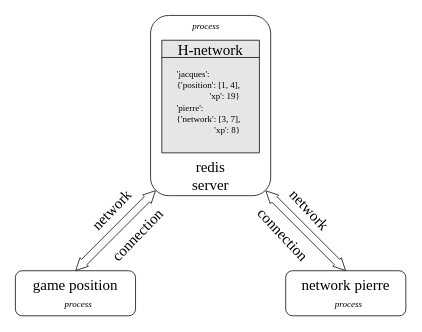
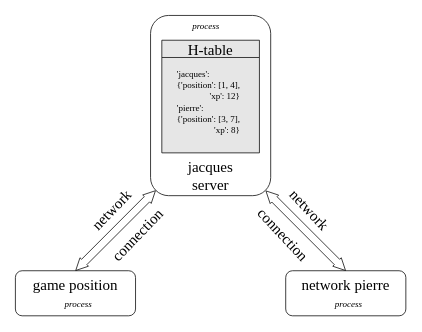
  <mxCell id="0" />
  <mxCell id="1" parent="0" />
  <mxCell id="2" value="&lt;font face=&quot;Lucida Console&quot;&gt;network &lt;br&gt;&lt;br&gt;connection&lt;/font&gt;" style="text;html=1;strokeColor=none;fillColor=none;align=center;verticalAlign=middle;whiteSpace=wrap;rounded=0;fontSize=20;rotation=314;" parent="1" vertex="1"><mxGeometry x="60" y="260" width="210" height="70" as="geometry" /></mxCell>
  <mxCell id="3" value="&lt;font face=&quot;Lucida Console&quot;&gt;network &lt;br&gt;&lt;br&gt;connection&lt;/font&gt;" style="text;html=1;strokeColor=none;fillColor=none;align=center;verticalAlign=middle;whiteSpace=wrap;rounded=0;fontSize=20;rotation=47;" parent="1" vertex="1"><mxGeometry x="289.998" y="259.996" width="210" height="70" as="geometry" /></mxCell>
- <mxCell id="4" value="&lt;font style=&quot;font-size: 20px&quot;&gt;redis&lt;br&gt;server&lt;/font&gt;" style="rounded=1;whiteSpace=wrap;html=1;fillColor=none;fontFamily=Verdana;align=center;verticalAlign=bottom;" parent="1" vertex="1"><mxGeometry x="200" y="20" width="160" height="240" as="geometry" /></mxCell>
+ <mxCell id="4" value="&lt;font style=&quot;font-size: 20px&quot;&gt;jacques&lt;br&gt;server&lt;/font&gt;" style="rounded=1;whiteSpace=wrap;html=1;fillColor=none;fontFamily=Verdana;align=center;verticalAlign=bottom;" parent="1" vertex="1"><mxGeometry x="200" y="20" width="160" height="240" as="geometry" /></mxCell>
  <mxCell id="5" value="&lt;span style=&quot;font-size: 20px&quot;&gt;game position&lt;/span&gt;" style="rounded=1;whiteSpace=wrap;html=1;fillColor=none;fontFamily=Verdana;verticalAlign=top;" parent="1" vertex="1"><mxGeometry x="20" y="360" width="160" height="60" as="geometry" /></mxCell>
  <mxCell id="6" value="&lt;span style=&quot;font-size: 20px&quot;&gt;network pierre&lt;/span&gt;" style="rounded=1;whiteSpace=wrap;html=1;fillColor=none;fontFamily=Verdana;verticalAlign=top;" parent="1" vertex="1"><mxGeometry x="380" y="360" width="160" height="60" as="geometry" /></mxCell>
  <mxCell id="7" value="" style="shape=flexArrow;endArrow=classic;startArrow=classic;html=1;fontSize=20;entryX=0.043;entryY=0.971;entryDx=0;entryDy=0;exitX=0.5;exitY=0;exitDx=0;exitDy=0;startSize=5;endSize=5;startWidth=5;endWidth=5;strokeWidth=1;fontFamily=Verdana;entryPerimeter=0;" parent="1" source="5" target="4" edge="1"><mxGeometry width="100" height="100" relative="1" as="geometry"><mxPoint x="120" y="360" as="sourcePoint" /><mxPoint x="220" y="260" as="targetPoint" /><Array as="points" /></mxGeometry></mxCell>
  <mxCell id="8" value="" style="shape=flexArrow;endArrow=classic;startArrow=classic;html=1;fontSize=20;entryX=0.5;entryY=0;entryDx=0;entryDy=0;exitX=0.958;exitY=0.972;exitDx=0;exitDy=0;startSize=5;endSize=5;startWidth=5;endWidth=5;strokeWidth=1;fontFamily=Verdana;exitPerimeter=0;" parent="1" source="4" target="6" edge="1"><mxGeometry width="100" height="100" relative="1" as="geometry"><mxPoint x="340.998" y="257.996" as="sourcePoint" /><mxPoint x="471.998" y="349.996" as="targetPoint" /><Array as="points" /></mxGeometry></mxCell>
  <mxCell id="9" value="" style="group;fillColor=#E6E6E6;" parent="1" vertex="1" connectable="0"><mxGeometry x="215" y="53" width="130" height="150" as="geometry" /></mxCell>
- <mxCell id="10" value="H-network" style="swimlane;fontFamily=Verdana;fontSize=20;fillColor=none;fontStyle=0;container=0;" parent="9" vertex="1"><mxGeometry width="130" height="150" as="geometry" /></mxCell>
- <mxCell id="11" value="&lt;div style=&quot;text-align: left&quot;&gt;&lt;span&gt;'jacques':&lt;/span&gt;&lt;/div&gt;&lt;span style=&quot;font-size: 12px&quot;&gt;&lt;div style=&quot;text-align: right&quot;&gt;&lt;span&gt;{'position': [1, 4],&lt;/span&gt;&lt;/div&gt;&lt;/span&gt;&lt;div style=&quot;text-align: right&quot;&gt;&lt;span&gt;&amp;nbsp; 'xp': 19}&lt;/span&gt;&lt;/div&gt;" style="text;html=1;align=center;verticalAlign=middle;resizable=0;points=[];autosize=1;strokeColor=none;fillColor=none;fontSize=12;fontFamily=Verdana;" parent="9" vertex="1"><mxGeometry x="-2.579" y="35.066" width="130" height="50" as="geometry" /></mxCell>
- <mxCell id="12" value="&lt;div style=&quot;text-align: left&quot;&gt;&lt;span&gt;'pierre':&lt;/span&gt;&lt;/div&gt;&lt;span style=&quot;font-size: 12px&quot;&gt;&lt;div style=&quot;text-align: right&quot;&gt;&lt;span&gt;{'network': [3, 7],&lt;/span&gt;&lt;/div&gt;&lt;/span&gt;&lt;div style=&quot;text-align: right&quot;&gt;&lt;span&gt;&amp;nbsp; 'xp': 8}&lt;/span&gt;&lt;/div&gt;" style="text;html=1;align=center;verticalAlign=middle;resizable=0;points=[];autosize=1;strokeColor=none;fillColor=none;fontSize=12;fontFamily=Verdana;" parent="9" vertex="1"><mxGeometry x="-2.579" y="80.066" width="130" height="50" as="geometry" /></mxCell>
+ <mxCell id="10" value="H-table" style="swimlane;fontFamily=Verdana;fontSize=20;fillColor=none;fontStyle=0;container=0;" parent="9" vertex="1"><mxGeometry width="130" height="150" as="geometry" /></mxCell>
+ <mxCell id="11" value="&lt;div style=&quot;text-align: left&quot;&gt;&lt;span&gt;'jacques':&lt;/span&gt;&lt;/div&gt;&lt;span style=&quot;font-size: 12px&quot;&gt;&lt;div style=&quot;text-align: right&quot;&gt;&lt;span&gt;{'position': [1, 4],&lt;/span&gt;&lt;/div&gt;&lt;/span&gt;&lt;div style=&quot;text-align: right&quot;&gt;&lt;span&gt;&amp;nbsp; 'xp': 12}&lt;/span&gt;&lt;/div&gt;" style="text;html=1;align=center;verticalAlign=middle;resizable=0;points=[];autosize=1;strokeColor=none;fillColor=none;fontSize=12;fontFamily=Verdana;" parent="9" vertex="1"><mxGeometry x="-2.579" y="35.066" width="130" height="50" as="geometry" /></mxCell>
+ <mxCell id="12" value="&lt;div style=&quot;text-align: left&quot;&gt;&lt;span&gt;'pierre':&lt;/span&gt;&lt;/div&gt;&lt;span style=&quot;font-size: 12px&quot;&gt;&lt;div style=&quot;text-align: right&quot;&gt;&lt;span&gt;{'position': [3, 7],&lt;/span&gt;&lt;/div&gt;&lt;/span&gt;&lt;div style=&quot;text-align: right&quot;&gt;&lt;span&gt;&amp;nbsp; 'xp': 8}&lt;/span&gt;&lt;/div&gt;" style="text;html=1;align=center;verticalAlign=middle;resizable=0;points=[];autosize=1;strokeColor=none;fillColor=none;fontSize=12;fontFamily=Verdana;" parent="9" vertex="1"><mxGeometry x="-2.579" y="80.066" width="130" height="50" as="geometry" /></mxCell>
  <mxCell id="13" value="&lt;font face=&quot;Times New Roman&quot;&gt;&lt;i&gt;process&lt;/i&gt;&lt;/font&gt;" style="text;html=1;strokeColor=none;fillColor=none;align=center;verticalAlign=middle;whiteSpace=wrap;rounded=0;dashed=1;fontFamily=Verdana;fontSize=12;" parent="1" vertex="1"><mxGeometry x="244" y="20" width="60" height="30" as="geometry" /></mxCell>
  <mxCell id="14" value="&lt;font face=&quot;Times New Roman&quot;&gt;&lt;i&gt;process&lt;/i&gt;&lt;/font&gt;" style="text;html=1;strokeColor=none;fillColor=none;align=center;verticalAlign=middle;whiteSpace=wrap;rounded=0;dashed=1;fontFamily=Verdana;fontSize=12;" parent="1" vertex="1"><mxGeometry x="74" y="390" width="60" height="30" as="geometry" /></mxCell>
  <mxCell id="15" value="&lt;font face=&quot;Times New Roman&quot;&gt;&lt;i&gt;process&lt;/i&gt;&lt;/font&gt;" style="text;html=1;strokeColor=none;fillColor=none;align=center;verticalAlign=middle;whiteSpace=wrap;rounded=0;dashed=1;fontFamily=Verdana;fontSize=12;" parent="1" vertex="1"><mxGeometry x="434" y="390" width="60" height="30" as="geometry" /></mxCell>
